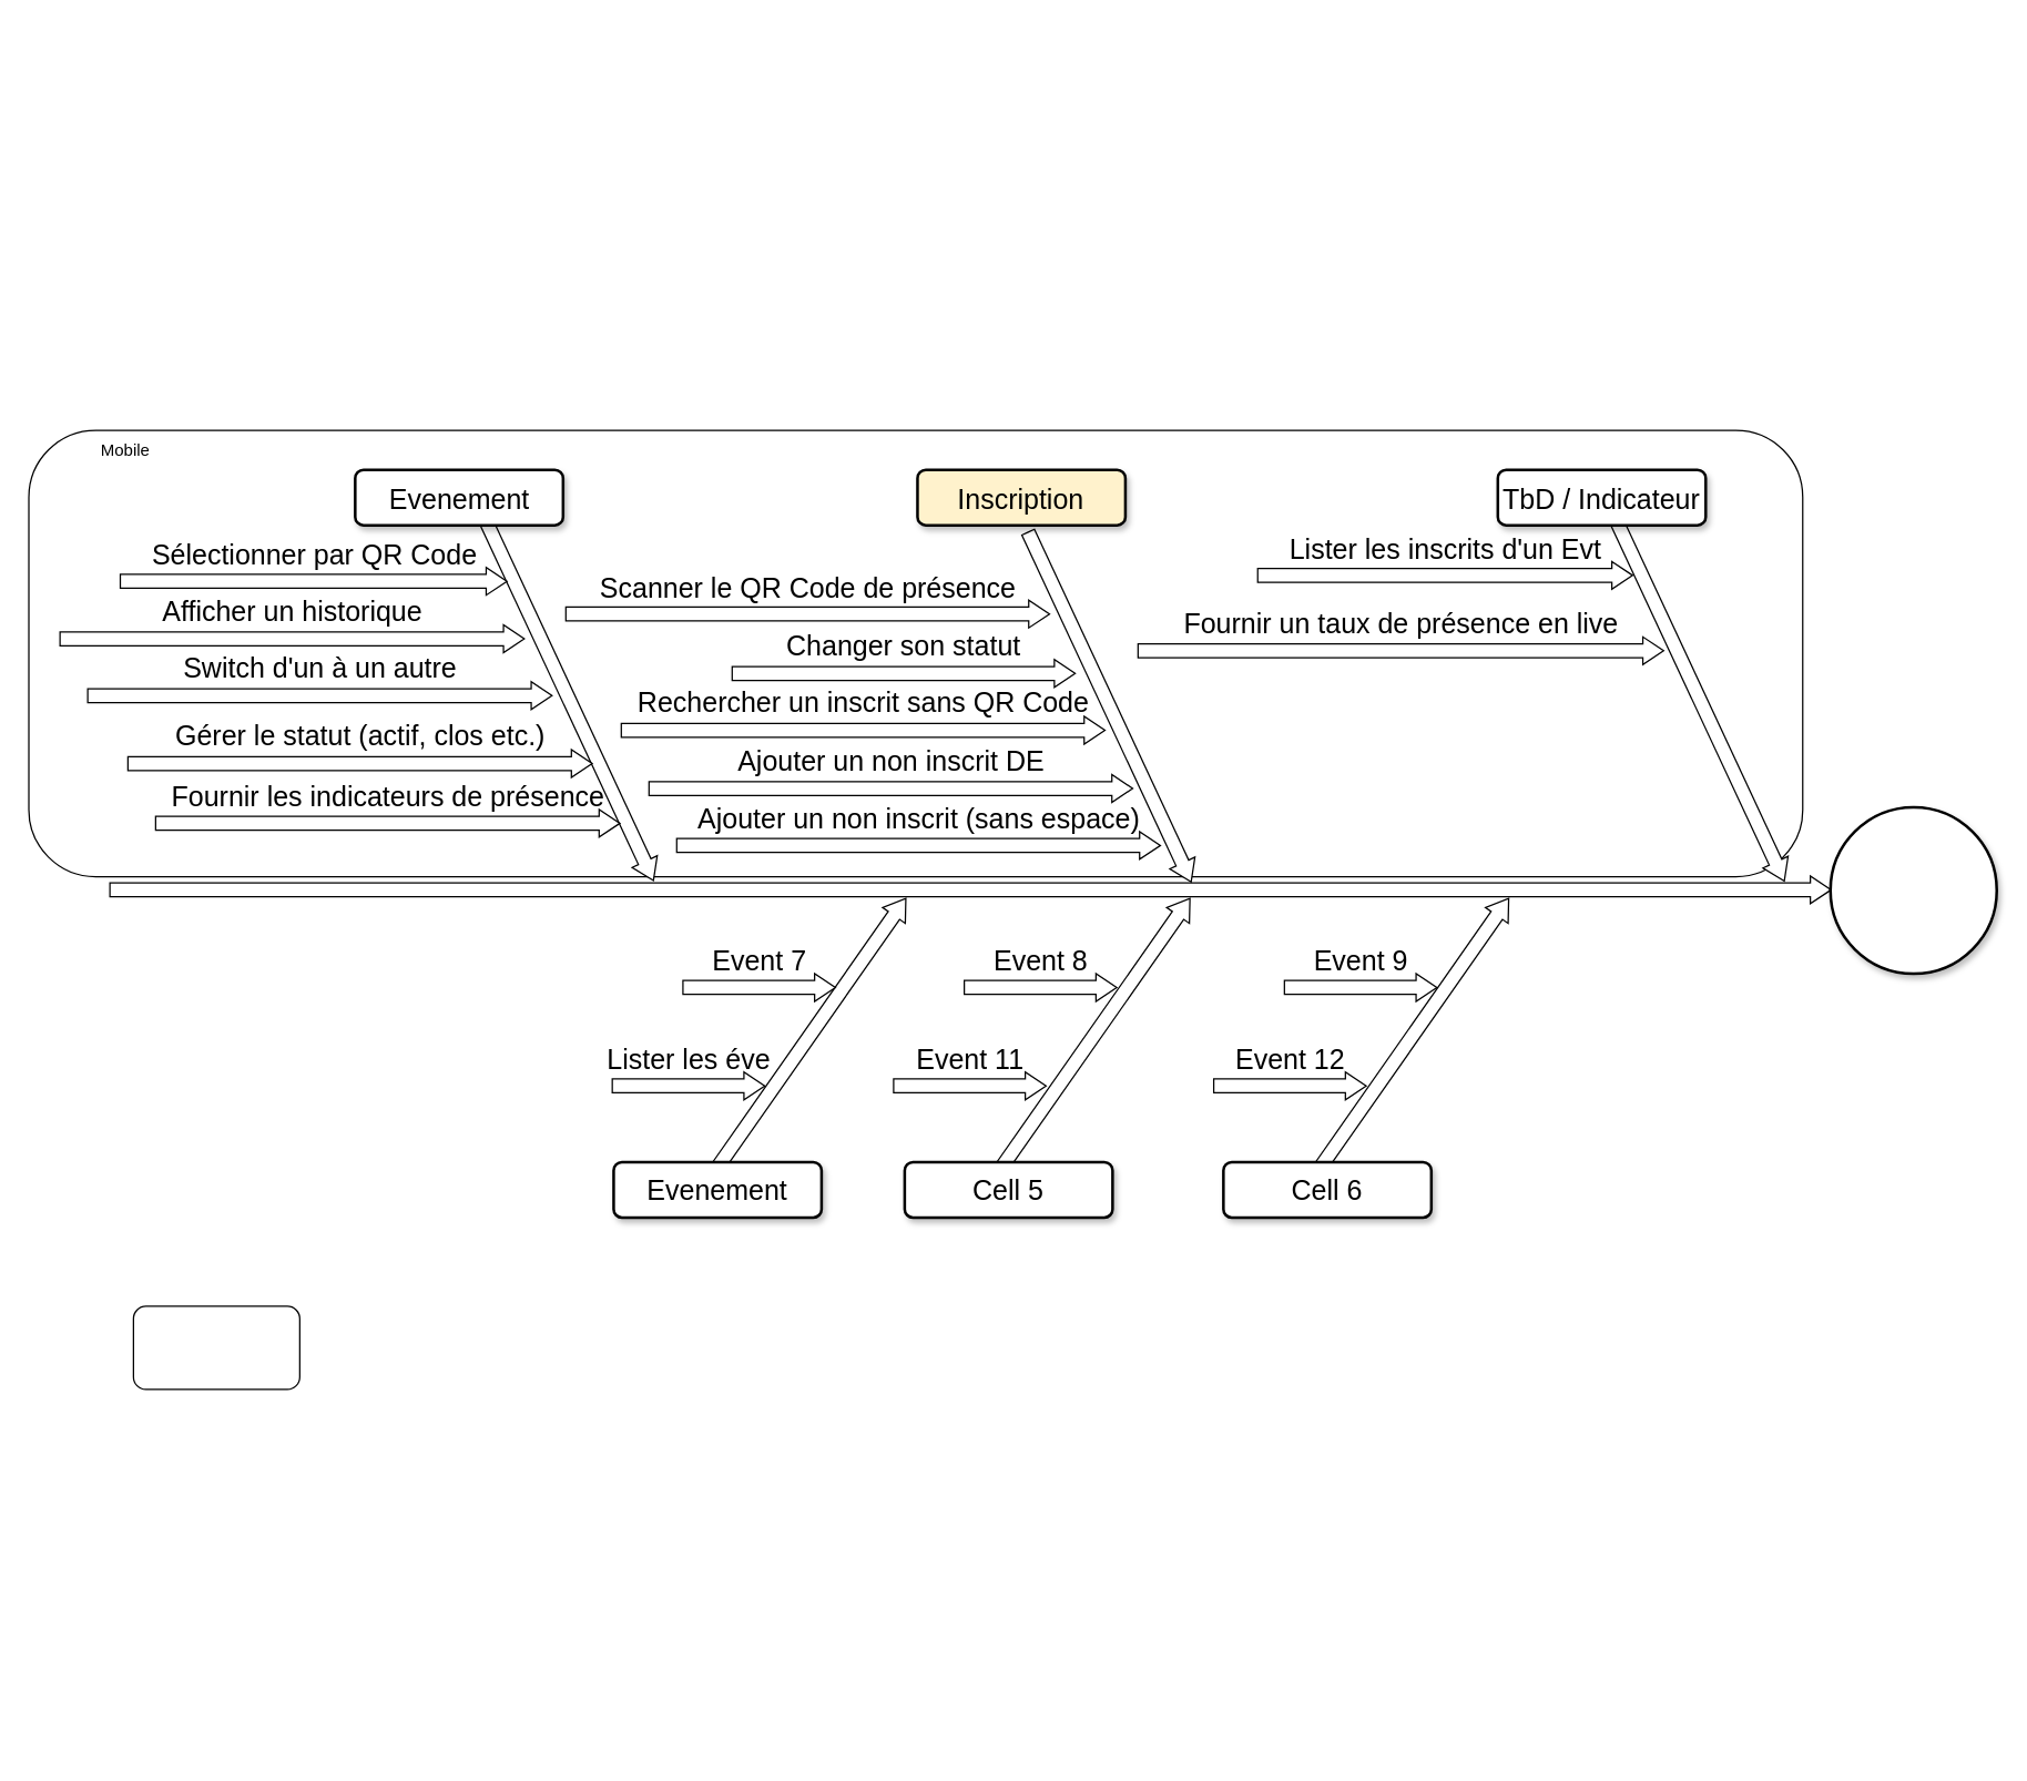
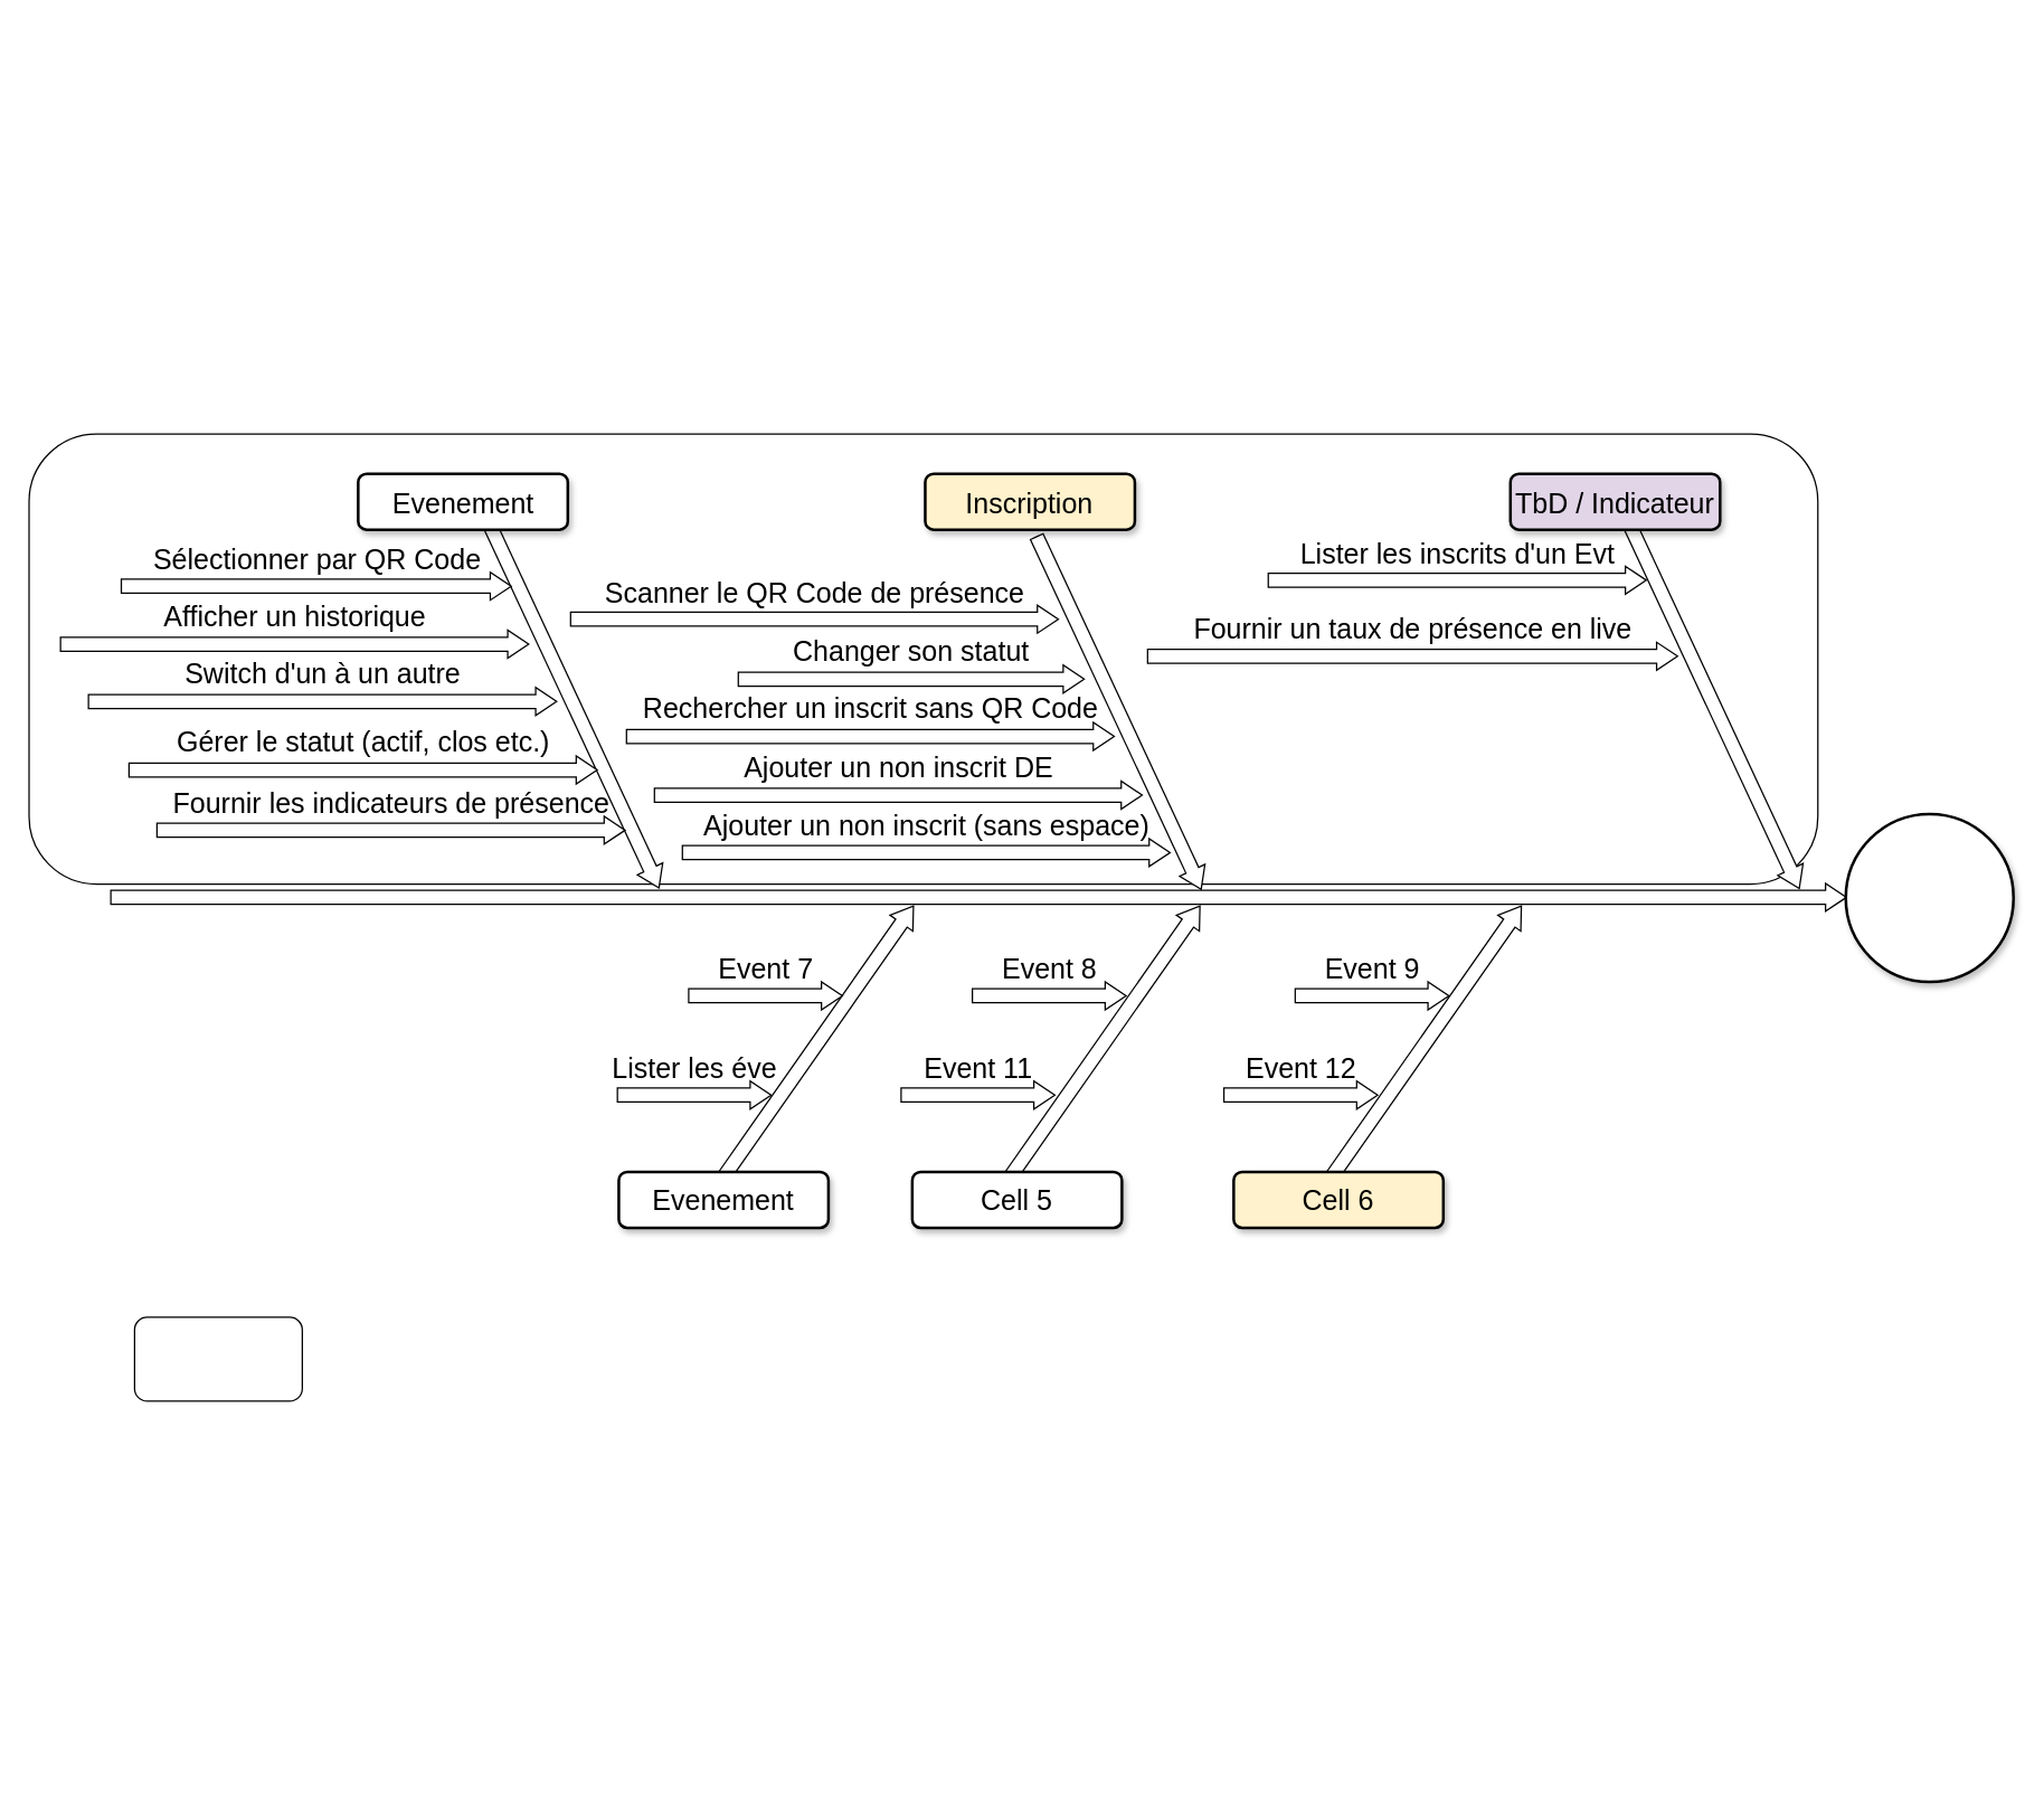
  <mxCell id="0" style=";html=1;" />
  <mxCell id="1" style=";html=1;" parent="0" />
  <mxCell id="2" value="" style="rounded=1;whiteSpace=wrap;html=1;" vertex="1" parent="1"><mxGeometry x="20" y="310" width="1280" height="322" as="geometry" /></mxCell>
  <mxCell id="3" value="" style="html=1;shadow=0;dashed=0;align=center;verticalAlign=middle;shape=mxgraph.arrows2.arrow;dy=0.5;dx=15;direction=north;notch=0;rounded=0;strokeWidth=1;fontSize=20;rotation=35;" parent="1" vertex="1"><mxGeometry x="574" y="626" width="20" height="240" as="geometry" /></mxCell>
  <mxCell id="4" value="" style="html=1;shadow=0;dashed=0;align=center;verticalAlign=middle;shape=mxgraph.arrows2.arrow;dy=0.5;dx=15;direction=north;notch=0;rounded=0;strokeWidth=1;fontSize=20;rotation=35;" parent="1" vertex="1"><mxGeometry x="779" y="626" width="20" height="240" as="geometry" /></mxCell>
  <mxCell id="5" value="" style="html=1;shadow=0;dashed=0;align=center;verticalAlign=middle;shape=mxgraph.arrows2.arrow;dy=0.5;dx=15;direction=north;notch=0;rounded=0;strokeWidth=1;fontSize=20;rotation=35;" parent="1" vertex="1"><mxGeometry x="1009" y="626" width="20" height="240" as="geometry" /></mxCell>
  <mxCell id="6" value="" style="html=1;shadow=0;dashed=0;align=center;verticalAlign=middle;shape=mxgraph.arrows2.arrow;dy=0.5;dx=15;direction=north;notch=0;rounded=0;strokeWidth=1;fontSize=20;rotation=90;" parent="1" vertex="1"><mxGeometry x="689.5" y="20.5" width="20" height="1242" as="geometry" /></mxCell>
  <mxCell id="7" value="" style="html=1;shadow=0;dashed=0;align=center;verticalAlign=middle;shape=mxgraph.arrows2.arrow;dy=0.5;dx=15;direction=north;notch=0;rounded=0;strokeWidth=1;fontSize=20;rotation=155;" parent="1" vertex="1"><mxGeometry x="400.28" y="362.15" width="20" height="286" as="geometry" /></mxCell>
  <mxCell id="8" value="" style="html=1;shadow=0;dashed=0;align=center;verticalAlign=middle;shape=mxgraph.arrows2.arrow;dy=0.5;dx=15;direction=north;notch=0;rounded=0;strokeWidth=1;fontSize=20;rotation=155;" parent="1" vertex="1"><mxGeometry x="789.89" y="370.44" width="20" height="278.36" as="geometry" /></mxCell>
  <mxCell id="9" value="" style="html=1;shadow=0;dashed=0;align=center;verticalAlign=middle;shape=mxgraph.arrows2.arrow;dy=0.5;dx=15;direction=north;notch=0;rounded=0;strokeWidth=1;fontSize=20;rotation=155;" parent="1" vertex="1"><mxGeometry x="1216.36" y="362.92" width="20" height="285.61" as="geometry" /></mxCell>
  <mxCell id="10" value="Evenement" style="rounded=1;whiteSpace=wrap;html=1;shadow=1;strokeWidth=2;fontSize=20;" parent="1" vertex="1"><mxGeometry x="255.5" y="338.5" width="150" height="40" as="geometry" /></mxCell>
  <mxCell id="11" value="Inscription" style="rounded=1;whiteSpace=wrap;html=1;shadow=1;strokeWidth=2;fontSize=20;fillColor=#fff2cc;" parent="1" vertex="1"><mxGeometry x="661.25" y="338.5" width="150" height="40" as="geometry" /></mxCell>
- <mxCell id="12" value="TbD / Indicateur" style="rounded=1;whiteSpace=wrap;html=1;shadow=1;strokeWidth=2;fontSize=20;" parent="1" vertex="1"><mxGeometry x="1080" y="338.5" width="150" height="40" as="geometry" /></mxCell>
+ <mxCell id="12" value="TbD / Indicateur" style="rounded=1;whiteSpace=wrap;html=1;shadow=1;strokeWidth=2;fontSize=20;fillColor=#e1d5e7;" parent="1" vertex="1"><mxGeometry x="1080" y="338.5" width="150" height="40" as="geometry" /></mxCell>
  <mxCell id="13" value="Evenement" style="rounded=1;whiteSpace=wrap;html=1;shadow=1;strokeWidth=2;fontSize=20;" parent="1" vertex="1"><mxGeometry x="442" y="838" width="150" height="40" as="geometry" /></mxCell>
  <mxCell id="14" value="Cell 5" style="rounded=1;whiteSpace=wrap;html=1;shadow=1;strokeWidth=2;fontSize=20;" parent="1" vertex="1"><mxGeometry x="652" y="838" width="150" height="40" as="geometry" /></mxCell>
- <mxCell id="15" value="Cell 6" style="rounded=1;whiteSpace=wrap;html=1;shadow=1;strokeWidth=2;fontSize=20;" parent="1" vertex="1"><mxGeometry x="882" y="838" width="150" height="40" as="geometry" /></mxCell>
+ <mxCell id="15" value="Cell 6" style="rounded=1;whiteSpace=wrap;html=1;shadow=1;strokeWidth=2;fontSize=20;fillColor=#fff2cc;" parent="1" vertex="1"><mxGeometry x="882" y="838" width="150" height="40" as="geometry" /></mxCell>
  <mxCell id="16" value="" style="ellipse;whiteSpace=wrap;html=1;rounded=1;shadow=1;strokeWidth=2;fontSize=20;" parent="1" vertex="1"><mxGeometry x="1320" y="582" width="120" height="120" as="geometry" /></mxCell>
  <mxCell id="17" value="Sélectionner par QR Code" style="html=1;shadow=0;dashed=0;align=center;verticalAlign=middle;shape=mxgraph.arrows2.arrow;dy=0.5;dx=15;direction=north;notch=0;rounded=0;strokeWidth=1;fontSize=20;rotation=90;horizontal=0;labelPosition=left;verticalLabelPosition=middle;" parent="1" vertex="1"><mxGeometry x="215.5" y="279.39" width="20" height="279" as="geometry" /></mxCell>
  <mxCell id="18" value="Rechercher un inscrit sans QR Code" style="html=1;shadow=0;dashed=0;align=center;verticalAlign=middle;shape=mxgraph.arrows2.arrow;dy=0.5;dx=15;direction=north;notch=0;rounded=0;strokeWidth=1;fontSize=20;rotation=90;horizontal=0;labelPosition=left;verticalLabelPosition=middle;" parent="1" vertex="1"><mxGeometry x="612" y="351.89" width="20" height="349" as="geometry" /></mxCell>
  <mxCell id="19" value="Lister les inscrits d'un Evt" style="html=1;shadow=0;dashed=0;align=center;verticalAlign=middle;shape=mxgraph.arrows2.arrow;dy=0.5;dx=15;direction=north;notch=0;rounded=0;strokeWidth=1;fontSize=20;rotation=90;horizontal=0;labelPosition=left;verticalLabelPosition=middle;" parent="1" vertex="1"><mxGeometry x="1032" y="279.39" width="20" height="270.54" as="geometry" /></mxCell>
  <mxCell id="20" value="Lister les éve" style="html=1;shadow=0;dashed=0;align=center;verticalAlign=middle;shape=mxgraph.arrows2.arrow;dy=0.5;dx=15;direction=north;notch=0;rounded=0;strokeWidth=1;fontSize=20;rotation=90;horizontal=0;labelPosition=left;verticalLabelPosition=middle;" parent="1" vertex="1"><mxGeometry x="486" y="728" width="20" height="110" as="geometry" /></mxCell>
  <mxCell id="21" value="Event 11" style="html=1;shadow=0;dashed=0;align=center;verticalAlign=middle;shape=mxgraph.arrows2.arrow;dy=0.5;dx=15;direction=north;notch=0;rounded=0;strokeWidth=1;fontSize=20;rotation=90;horizontal=0;labelPosition=left;verticalLabelPosition=middle;" parent="1" vertex="1"><mxGeometry x="689" y="728" width="20" height="110" as="geometry" /></mxCell>
  <mxCell id="22" value="Event 12" style="html=1;shadow=0;dashed=0;align=center;verticalAlign=middle;shape=mxgraph.arrows2.arrow;dy=0.5;dx=15;direction=north;notch=0;rounded=0;strokeWidth=1;fontSize=20;rotation=90;horizontal=0;labelPosition=left;verticalLabelPosition=middle;" parent="1" vertex="1"><mxGeometry x="920" y="728" width="20" height="110" as="geometry" /></mxCell>
  <mxCell id="23" value="Gérer le statut (actif, clos etc.)" style="html=1;shadow=0;dashed=0;align=center;verticalAlign=middle;shape=mxgraph.arrows2.arrow;dy=0.5;dx=15;direction=north;notch=0;rounded=0;strokeWidth=1;fontSize=20;rotation=90;horizontal=0;labelPosition=left;verticalLabelPosition=middle;" parent="1" vertex="1"><mxGeometry x="249" y="382.89" width="20" height="335" as="geometry" /></mxCell>
  <mxCell id="24" value="Changer son statut" style="html=1;shadow=0;dashed=0;align=center;verticalAlign=middle;shape=mxgraph.arrows2.arrow;dy=0.5;dx=15;direction=north;notch=0;rounded=0;strokeWidth=1;fontSize=20;rotation=90;horizontal=0;labelPosition=left;verticalLabelPosition=middle;" parent="1" vertex="1"><mxGeometry x="641.25" y="361.64" width="20" height="247.5" as="geometry" /></mxCell>
  <mxCell id="25" value="Fournir un taux de présence en live" style="html=1;shadow=0;dashed=0;align=center;verticalAlign=middle;shape=mxgraph.arrows2.arrow;dy=0.5;dx=15;direction=north;notch=0;rounded=0;strokeWidth=1;fontSize=20;rotation=90;horizontal=0;labelPosition=left;verticalLabelPosition=middle;" parent="1" vertex="1"><mxGeometry x="1000" y="279.39" width="20" height="379.25" as="geometry" /></mxCell>
  <mxCell id="26" value="Event 7" style="html=1;shadow=0;dashed=0;align=center;verticalAlign=middle;shape=mxgraph.arrows2.arrow;dy=0.5;dx=15;direction=north;notch=0;rounded=0;strokeWidth=1;fontSize=20;rotation=90;horizontal=0;labelPosition=left;verticalLabelPosition=middle;" parent="1" vertex="1"><mxGeometry x="537" y="657" width="20" height="110" as="geometry" /></mxCell>
  <mxCell id="27" value="Event 8" style="html=1;shadow=0;dashed=0;align=center;verticalAlign=middle;shape=mxgraph.arrows2.arrow;dy=0.5;dx=15;direction=north;notch=0;rounded=0;strokeWidth=1;fontSize=20;rotation=90;horizontal=0;labelPosition=left;verticalLabelPosition=middle;" parent="1" vertex="1"><mxGeometry x="740" y="657" width="20" height="110" as="geometry" /></mxCell>
  <mxCell id="28" value="Event 9" style="html=1;shadow=0;dashed=0;align=center;verticalAlign=middle;shape=mxgraph.arrows2.arrow;dy=0.5;dx=15;direction=north;notch=0;rounded=0;strokeWidth=1;fontSize=20;rotation=90;horizontal=0;labelPosition=left;verticalLabelPosition=middle;" parent="1" vertex="1"><mxGeometry x="971" y="657" width="20" height="110" as="geometry" /></mxCell>
  <mxCell id="29" value="Switch d'un à un autre" style="html=1;shadow=0;dashed=0;align=center;verticalAlign=middle;shape=mxgraph.arrows2.arrow;dy=0.5;dx=15;direction=north;notch=0;rounded=0;strokeWidth=1;fontSize=20;rotation=90;horizontal=0;labelPosition=left;verticalLabelPosition=middle;" vertex="1" parent="1"><mxGeometry x="220" y="333.89" width="20" height="335" as="geometry" /></mxCell>
  <mxCell id="30" value="Afficher un historique" style="html=1;shadow=0;dashed=0;align=center;verticalAlign=middle;shape=mxgraph.arrows2.arrow;dy=0.5;dx=15;direction=north;notch=0;rounded=0;strokeWidth=1;fontSize=20;rotation=90;horizontal=0;labelPosition=left;verticalLabelPosition=middle;" vertex="1" parent="1"><mxGeometry x="200" y="292.89" width="20" height="335" as="geometry" /></mxCell>
  <mxCell id="31" value="Scanner le QR Code de présence" style="html=1;shadow=0;dashed=0;align=center;verticalAlign=middle;shape=mxgraph.arrows2.arrow;dy=0.5;dx=15;direction=north;notch=0;rounded=0;strokeWidth=1;fontSize=20;rotation=90;horizontal=0;labelPosition=left;verticalLabelPosition=middle;" vertex="1" parent="1"><mxGeometry x="572" y="268" width="20" height="349" as="geometry" /></mxCell>
  <mxCell id="32" value="Ajouter un non inscrit DE" style="html=1;shadow=0;dashed=0;align=center;verticalAlign=middle;shape=mxgraph.arrows2.arrow;dy=0.5;dx=15;direction=north;notch=0;rounded=0;strokeWidth=1;fontSize=20;rotation=90;horizontal=0;labelPosition=left;verticalLabelPosition=middle;" vertex="1" parent="1"><mxGeometry x="632" y="393.89" width="20" height="349" as="geometry" /></mxCell>
  <mxCell id="33" value="Ajouter un non inscrit (sans espace)" style="html=1;shadow=0;dashed=0;align=center;verticalAlign=middle;shape=mxgraph.arrows2.arrow;dy=0.5;dx=15;direction=north;notch=0;rounded=0;strokeWidth=1;fontSize=20;rotation=90;horizontal=0;labelPosition=left;verticalLabelPosition=middle;" vertex="1" parent="1"><mxGeometry x="652" y="435" width="20" height="349" as="geometry" /></mxCell>
  <mxCell id="34" value="Fournir les indicateurs de présence" style="html=1;shadow=0;dashed=0;align=center;verticalAlign=middle;shape=mxgraph.arrows2.arrow;dy=0.5;dx=15;direction=north;notch=0;rounded=0;strokeWidth=1;fontSize=20;rotation=90;horizontal=0;labelPosition=left;verticalLabelPosition=middle;" vertex="1" parent="1"><mxGeometry x="269" y="426" width="20" height="335" as="geometry" /></mxCell>
  <mxCell id="35" value="" style="rounded=1;whiteSpace=wrap;html=1;" vertex="1" parent="1"><mxGeometry x="95.5" y="942" width="120" height="60" as="geometry" /></mxCell>
- <mxCell id="36" value="Mobile" style="text;html=1;strokeColor=none;fillColor=none;align=center;verticalAlign=middle;whiteSpace=wrap;rounded=0;" vertex="1" parent="1"><mxGeometry x="60" y="310" width="60" height="30" as="geometry" /></mxCell>
